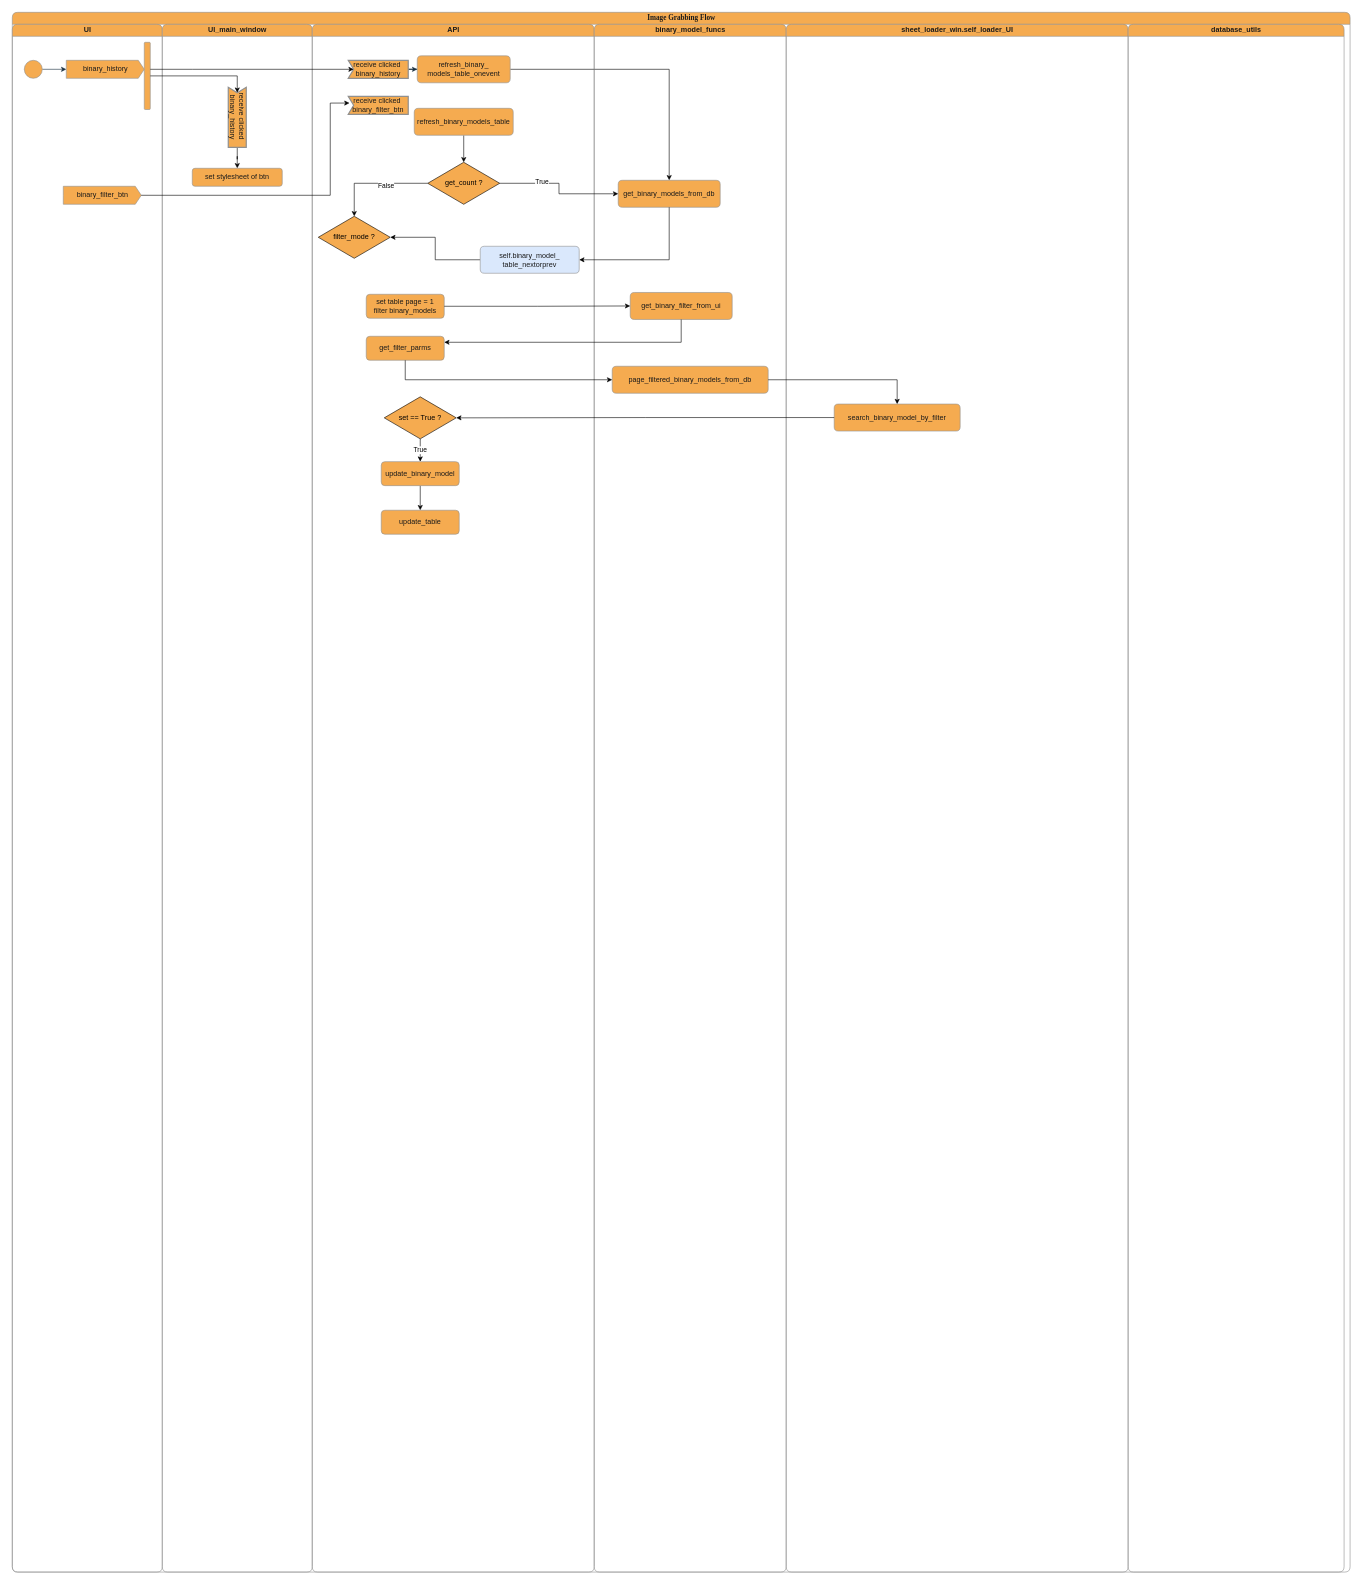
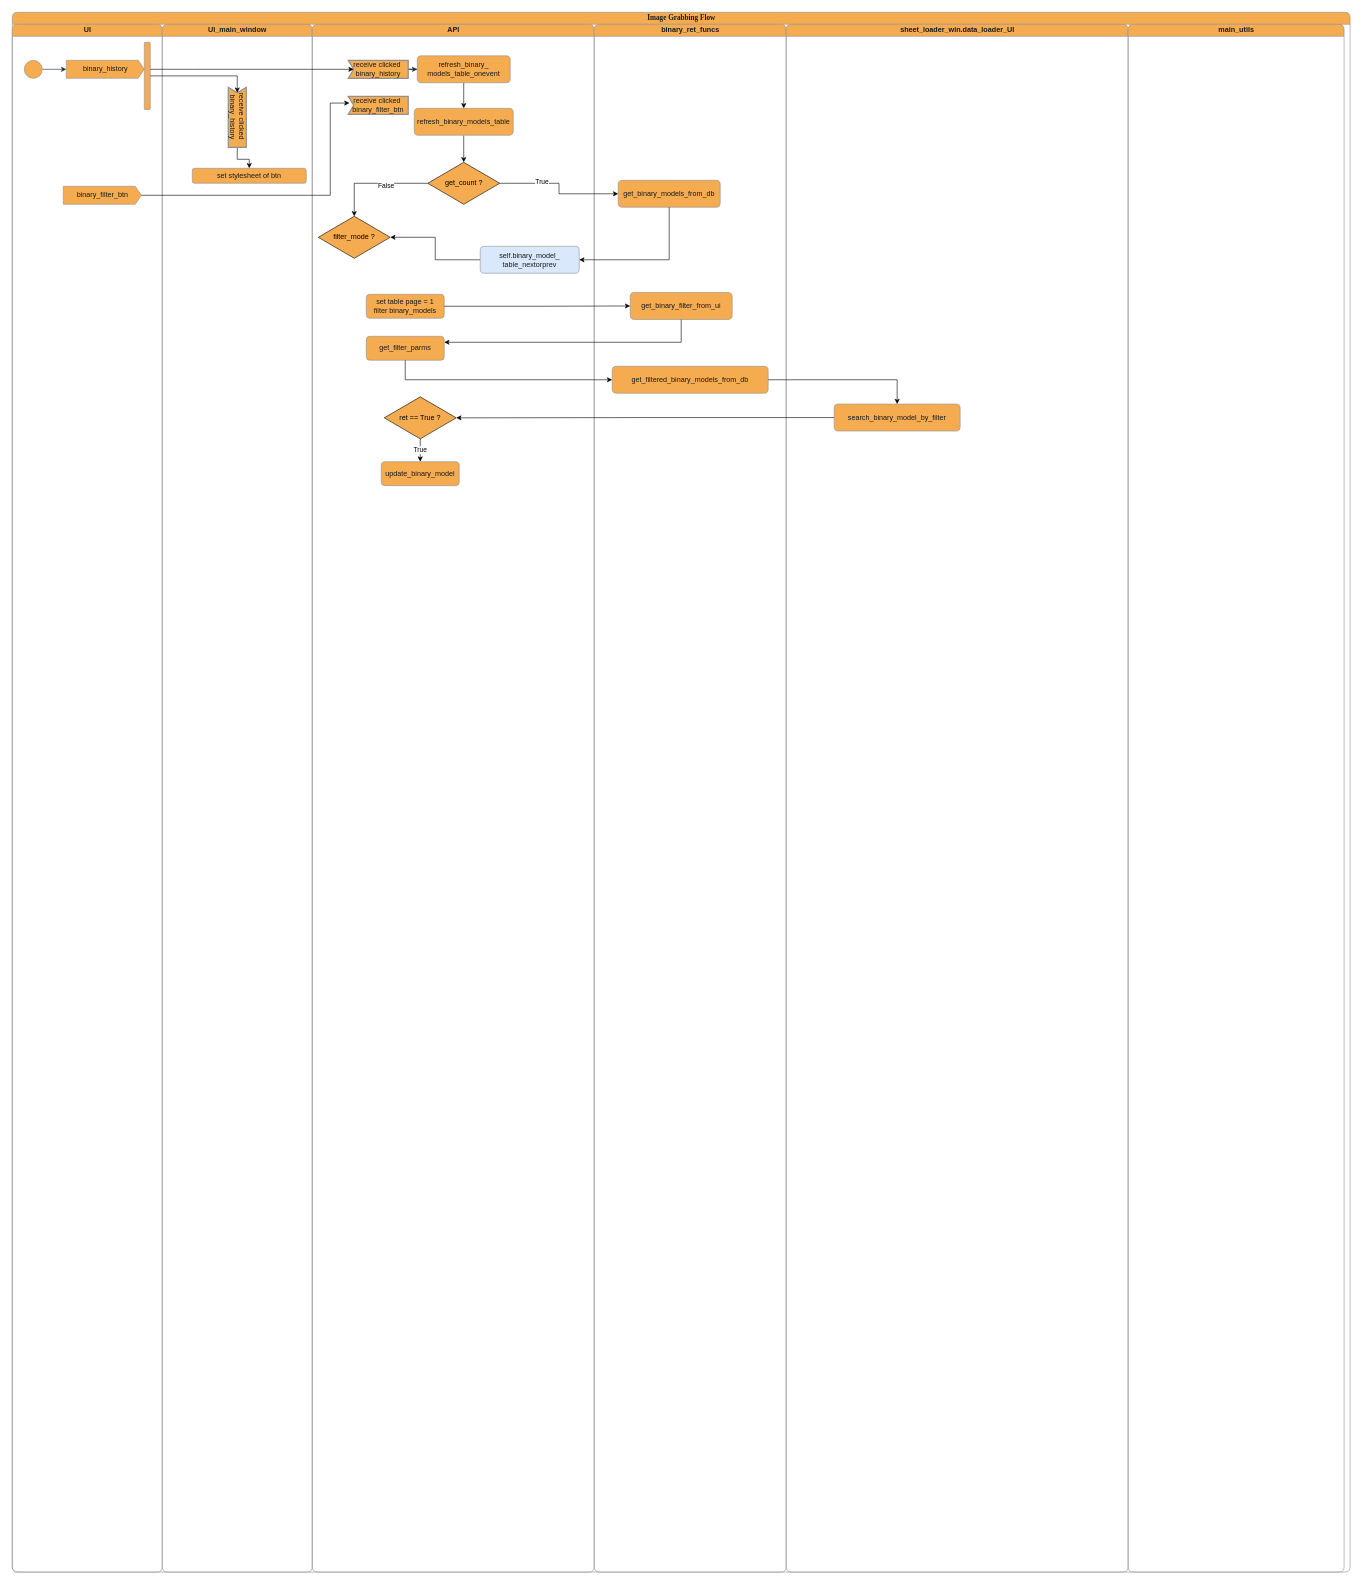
  <mxCell id="0" />
  <mxCell id="1" parent="0" />
  <mxCell id="2" value="Image Grabbing Flow" style="swimlane;html=1;childLayout=stackLayout;startSize=20;rounded=1;shadow=0;comic=0;labelBackgroundColor=none;strokeWidth=1;fontFamily=Verdana;fontSize=12;align=center;fillColor=#F5AB50;strokeColor=#909090;fontColor=#1A1A1A;" parent="1" vertex="1"><mxGeometry x="20" y="20" width="2230" height="2600" as="geometry" /></mxCell>
  <mxCell id="3" value="UI" style="swimlane;html=1;startSize=20;labelBackgroundColor=none;fillColor=#F5AB50;strokeColor=#909090;fontColor=#1A1A1A;rounded=1;" parent="2" vertex="1"><mxGeometry y="20" width="250" height="2580" as="geometry"><mxRectangle y="20" width="40" height="2770" as="alternateBounds" /></mxGeometry></mxCell>
  <mxCell id="4" style="edgeStyle=orthogonalEdgeStyle;rounded=1;orthogonalLoop=1;jettySize=auto;html=1;strokeColor=#182E3E;fontColor=default;labelBackgroundColor=none;" parent="3" source="5" target="6" edge="1"><mxGeometry relative="1" as="geometry"><Array as="points"><mxPoint x="90" y="75" /></Array></mxGeometry></mxCell>
  <mxCell id="5" value="" style="ellipse;whiteSpace=wrap;html=1;rounded=1;shadow=0;comic=0;labelBackgroundColor=none;strokeWidth=1;fillColor=#F5AB50;fontFamily=Verdana;fontSize=12;align=center;strokeColor=#909090;fontColor=#1A1A1A;" parent="3" vertex="1"><mxGeometry x="20" y="60" width="30" height="30" as="geometry" /></mxCell>
  <mxCell id="6" value="binary_history" style="html=1;shadow=0;dashed=0;align=center;verticalAlign=middle;shape=mxgraph.arrows2.arrow;dy=0;dx=10;notch=0;labelBackgroundColor=none;fillColor=#F5AB50;strokeColor=#909090;fontColor=#1A1A1A;rounded=1;" parent="3" vertex="1"><mxGeometry x="90" y="60" width="130" height="30" as="geometry" /></mxCell>
  <mxCell id="7" value="" style="whiteSpace=wrap;html=1;rounded=1;shadow=0;comic=0;labelBackgroundColor=none;strokeWidth=1;fillColor=#F5AB50;fontFamily=Verdana;fontSize=12;align=center;rotation=0;direction=north;strokeColor=#909090;fontColor=#1A1A1A;" parent="3" vertex="1"><mxGeometry x="220" y="30" width="10" height="112" as="geometry" /></mxCell>
  <mxCell id="8" value="binary_filter_btn" style="html=1;shadow=0;dashed=0;align=center;verticalAlign=middle;shape=mxgraph.arrows2.arrow;dy=0;dx=10;notch=0;labelBackgroundColor=none;fillColor=#F5AB50;strokeColor=#909090;fontColor=#1A1A1A;rounded=1;" vertex="1" parent="3"><mxGeometry x="85" y="270" width="130" height="30" as="geometry" /></mxCell>
  <mxCell id="9" value="UI_main_window" style="swimlane;html=1;startSize=20;labelBackgroundColor=none;fillColor=#F5AB50;strokeColor=#909090;fontColor=#1A1A1A;rounded=1;" parent="2" vertex="1"><mxGeometry x="250" y="20" width="250" height="2580" as="geometry" /></mxCell>
  <mxCell id="10" style="edgeStyle=orthogonalEdgeStyle;rounded=0;orthogonalLoop=1;jettySize=auto;html=1;" parent="9" source="11" target="12" edge="1"><mxGeometry relative="1" as="geometry" /></mxCell>
  <mxCell id="11" value="receive clicked&amp;nbsp;&lt;br&gt;binary_history" style="html=1;shape=mxgraph.sysml.accEvent;strokeWidth=2;whiteSpace=wrap;align=center;strokeColor=#909090;fontColor=#1A1A1A;fillColor=#F5AB50;labelBackgroundColor=none;rounded=1;rotation=90;" parent="9" vertex="1"><mxGeometry x="75" y="140" width="100" height="30" as="geometry" /></mxCell>
- <mxCell id="12" value="set stylesheet of btn" style="rounded=1;whiteSpace=wrap;html=1;strokeColor=#909090;fontColor=#1A1A1A;fillColor=#F5AB50;labelBackgroundColor=none;" parent="9" vertex="1"><mxGeometry x="50" y="240" width="150" height="30" as="geometry" /></mxCell>
+ <mxCell id="12" value="set stylesheet of btn" style="rounded=1;whiteSpace=wrap;html=1;strokeColor=#909090;fontColor=#1A1A1A;fillColor=#F5AB50;labelBackgroundColor=none;" parent="9" vertex="1"><mxGeometry x="50" y="240" width="190" height="25" as="geometry" /></mxCell>
  <mxCell id="13" value="API" style="swimlane;html=1;startSize=20;labelBackgroundColor=none;fillColor=#F5AB50;strokeColor=#909090;fontColor=#1A1A1A;rounded=1;" parent="2" vertex="1"><mxGeometry x="500" y="20" width="470" height="2580" as="geometry" /></mxCell>
  <mxCell id="14" value="" style="edgeStyle=orthogonalEdgeStyle;rounded=1;orthogonalLoop=1;jettySize=auto;html=1;strokeColor=#182E3E;fontColor=default;labelBackgroundColor=none;" parent="13" source="15" target="17" edge="1"><mxGeometry relative="1" as="geometry" /></mxCell>
  <mxCell id="15" value="receive clicked&amp;nbsp;&lt;br&gt;binary_history" style="html=1;shape=mxgraph.sysml.accEvent;strokeWidth=2;whiteSpace=wrap;align=center;strokeColor=#909090;fontColor=#1A1A1A;fillColor=#F5AB50;labelBackgroundColor=none;rounded=1;" parent="13" vertex="1"><mxGeometry x="60" y="60" width="100" height="30" as="geometry" /></mxCell>
- <mxCell id="16" style="edgeStyle=orthogonalEdgeStyle;rounded=0;orthogonalLoop=1;jettySize=auto;html=1;" edge="1" parent="13" source="17" target="35"><mxGeometry relative="1" as="geometry" /></mxCell>
+ <mxCell id="16" style="edgeStyle=orthogonalEdgeStyle;rounded=0;orthogonalLoop=1;jettySize=auto;html=1;entryX=0.5;entryY=0;entryDx=0;entryDy=0;" edge="1" parent="13" source="17" target="19"><mxGeometry relative="1" as="geometry" /></mxCell>
  <mxCell id="17" value="refresh_binary_&lt;br&gt;models_table_onevent" style="rounded=1;whiteSpace=wrap;html=1;strokeColor=#909090;fontColor=#1A1A1A;fillColor=#F5AB50;labelBackgroundColor=none;" parent="13" vertex="1"><mxGeometry x="175" y="52.5" width="155" height="45" as="geometry" /></mxCell>
  <mxCell id="18" style="edgeStyle=orthogonalEdgeStyle;rounded=0;orthogonalLoop=1;jettySize=auto;html=1;entryX=0.5;entryY=0;entryDx=0;entryDy=0;" edge="1" parent="13" source="19" target="22"><mxGeometry relative="1" as="geometry"><mxPoint x="252.5" y="230" as="targetPoint" /></mxGeometry></mxCell>
  <mxCell id="19" value="refresh_binary_models_table" style="rounded=1;whiteSpace=wrap;html=1;strokeColor=#909090;fontColor=#1A1A1A;fillColor=#F5AB50;labelBackgroundColor=none;" parent="13" vertex="1"><mxGeometry x="170" y="140" width="165" height="45" as="geometry" /></mxCell>
  <mxCell id="20" style="edgeStyle=orthogonalEdgeStyle;rounded=0;orthogonalLoop=1;jettySize=auto;html=1;entryX=0.5;entryY=0;entryDx=0;entryDy=0;" edge="1" parent="13" source="22" target="25"><mxGeometry relative="1" as="geometry"><mxPoint x="90" y="320" as="targetPoint" /></mxGeometry></mxCell>
  <mxCell id="21" value="False" style="edgeLabel;html=1;align=center;verticalAlign=middle;resizable=0;points=[];" vertex="1" connectable="0" parent="20"><mxGeometry x="-0.216" y="3" relative="1" as="geometry"><mxPoint as="offset" /></mxGeometry></mxCell>
  <mxCell id="22" value="get_count ?" style="rhombus;whiteSpace=wrap;html=1;fillColor=#f5ab50;" vertex="1" parent="13"><mxGeometry x="192.5" y="230" width="120" height="70" as="geometry" /></mxCell>
  <mxCell id="23" style="edgeStyle=orthogonalEdgeStyle;rounded=0;orthogonalLoop=1;jettySize=auto;html=1;entryX=1;entryY=0.5;entryDx=0;entryDy=0;" edge="1" parent="13" source="24" target="25"><mxGeometry relative="1" as="geometry" /></mxCell>
  <mxCell id="24" value="self.binary_model_&lt;br&gt;table_nextorprev" style="rounded=1;whiteSpace=wrap;html=1;strokeColor=#909090;fontColor=#1A1A1A;fillColor=#dae8fc;labelBackgroundColor=none;" vertex="1" parent="13"><mxGeometry x="280" y="370" width="165" height="45" as="geometry" /></mxCell>
  <mxCell id="25" value="filter_mode ?" style="rhombus;whiteSpace=wrap;html=1;fillColor=#f5ab50;" vertex="1" parent="13"><mxGeometry x="10" y="320" width="120" height="70" as="geometry" /></mxCell>
  <mxCell id="26" value="set table page = 1&lt;br&gt;filter binary_models" style="rounded=1;whiteSpace=wrap;html=1;strokeColor=#909090;fontColor=#1A1A1A;fillColor=#F5AB50;labelBackgroundColor=none;" vertex="1" parent="13"><mxGeometry x="90" y="450" width="130" height="40" as="geometry" /></mxCell>
  <mxCell id="27" value="get_filter_parms" style="rounded=1;whiteSpace=wrap;html=1;strokeColor=#909090;fontColor=#1A1A1A;fillColor=#F5AB50;labelBackgroundColor=none;" vertex="1" parent="13"><mxGeometry x="90" y="520" width="130" height="40" as="geometry" /></mxCell>
  <mxCell id="28" value="True" style="edgeStyle=orthogonalEdgeStyle;rounded=0;orthogonalLoop=1;jettySize=auto;html=1;" edge="1" parent="13" source="29" target="31"><mxGeometry relative="1" as="geometry" /></mxCell>
- <mxCell id="29" value="set == True ?" style="rhombus;whiteSpace=wrap;html=1;fillColor=#f5ab50;" vertex="1" parent="13"><mxGeometry x="120" y="621" width="120" height="70" as="geometry" /></mxCell>
- <mxCell id="30" style="edgeStyle=orthogonalEdgeStyle;rounded=0;orthogonalLoop=1;jettySize=auto;html=1;" edge="1" parent="13" source="31" target="32"><mxGeometry relative="1" as="geometry" /></mxCell>
+ <mxCell id="29" value="ret == True ?" style="rhombus;whiteSpace=wrap;html=1;fillColor=#f5ab50;" vertex="1" parent="13"><mxGeometry x="120" y="621" width="120" height="70" as="geometry" /></mxCell>
  <mxCell id="31" value="update_binary_model" style="rounded=1;whiteSpace=wrap;html=1;strokeColor=#909090;fontColor=#1A1A1A;fillColor=#F5AB50;labelBackgroundColor=none;" vertex="1" parent="13"><mxGeometry x="115" y="729" width="130" height="40" as="geometry" /></mxCell>
- <mxCell id="32" value="update_table" style="rounded=1;whiteSpace=wrap;html=1;strokeColor=#909090;fontColor=#1A1A1A;fillColor=#F5AB50;labelBackgroundColor=none;" vertex="1" parent="13"><mxGeometry x="115" y="810" width="130" height="40" as="geometry" /></mxCell>
  <mxCell id="33" value="receive clicked&amp;nbsp;&lt;br&gt;binary_filter_btn" style="html=1;shape=mxgraph.sysml.accEvent;strokeWidth=2;whiteSpace=wrap;align=center;strokeColor=#909090;fontColor=#1A1A1A;fillColor=#F5AB50;labelBackgroundColor=none;rounded=1;" vertex="1" parent="13"><mxGeometry x="60" y="120" width="100" height="30" as="geometry" /></mxCell>
- <mxCell id="34" value="binary_model_funcs" style="swimlane;html=1;startSize=20;labelBackgroundColor=none;fillColor=#F5AB50;strokeColor=#909090;fontColor=#1A1A1A;rounded=1;" parent="2" vertex="1"><mxGeometry x="970" y="20" width="320" height="2580" as="geometry"><mxRectangle y="20" width="40" height="2770" as="alternateBounds" /></mxGeometry></mxCell>
+ <mxCell id="34" value="binary_ret_funcs" style="swimlane;html=1;startSize=20;labelBackgroundColor=none;fillColor=#F5AB50;strokeColor=#909090;fontColor=#1A1A1A;rounded=1;" parent="2" vertex="1"><mxGeometry x="970" y="20" width="320" height="2580" as="geometry"><mxRectangle y="20" width="40" height="2770" as="alternateBounds" /></mxGeometry></mxCell>
  <mxCell id="35" value="get_binary_models_from_db" style="rounded=1;whiteSpace=wrap;html=1;strokeColor=#909090;fontColor=#1A1A1A;fillColor=#F5AB50;labelBackgroundColor=none;" vertex="1" parent="34"><mxGeometry x="40" y="260" width="170" height="45" as="geometry" /></mxCell>
  <mxCell id="36" value="get_binary_filter_from_ui" style="rounded=1;whiteSpace=wrap;html=1;strokeColor=#909090;fontColor=#1A1A1A;fillColor=#F5AB50;labelBackgroundColor=none;" vertex="1" parent="34"><mxGeometry x="60" y="447" width="170" height="45" as="geometry" /></mxCell>
- <mxCell id="37" value="page_filtered_binary_models_from_db" style="rounded=1;whiteSpace=wrap;html=1;strokeColor=#909090;fontColor=#1A1A1A;fillColor=#F5AB50;labelBackgroundColor=none;" vertex="1" parent="34"><mxGeometry x="30" y="570" width="260" height="45" as="geometry" /></mxCell>
- <mxCell id="38" value="sheet_loader_win.self_loader_UI" style="swimlane;html=1;startSize=20;labelBackgroundColor=none;fillColor=#F5AB50;strokeColor=#909090;fontColor=#1A1A1A;rounded=1;" parent="2" vertex="1"><mxGeometry x="1290" y="20" width="570" height="2580" as="geometry" /></mxCell>
+ <mxCell id="37" value="get_filtered_binary_models_from_db" style="rounded=1;whiteSpace=wrap;html=1;strokeColor=#909090;fontColor=#1A1A1A;fillColor=#F5AB50;labelBackgroundColor=none;" vertex="1" parent="34"><mxGeometry x="30" y="570" width="260" height="45" as="geometry" /></mxCell>
+ <mxCell id="38" value="sheet_loader_win.data_loader_UI" style="swimlane;html=1;startSize=20;labelBackgroundColor=none;fillColor=#F5AB50;strokeColor=#909090;fontColor=#1A1A1A;rounded=1;" parent="2" vertex="1"><mxGeometry x="1290" y="20" width="570" height="2580" as="geometry" /></mxCell>
  <mxCell id="39" value="search_binary_model_by_filter" style="rounded=1;whiteSpace=wrap;html=1;strokeColor=#909090;fontColor=#1A1A1A;fillColor=#F5AB50;labelBackgroundColor=none;" vertex="1" parent="38"><mxGeometry x="80" y="633" width="210" height="45" as="geometry" /></mxCell>
- <mxCell id="40" value="database_utils" style="swimlane;html=1;startSize=20;labelBackgroundColor=none;fillColor=#F5AB50;strokeColor=#909090;fontColor=#1A1A1A;rounded=1;" parent="2" vertex="1"><mxGeometry x="1860" y="20" width="360" height="2580" as="geometry" /></mxCell>
+ <mxCell id="40" value="main_utils" style="swimlane;html=1;startSize=20;labelBackgroundColor=none;fillColor=#F5AB50;strokeColor=#909090;fontColor=#1A1A1A;rounded=1;" parent="2" vertex="1"><mxGeometry x="1860" y="20" width="360" height="2580" as="geometry" /></mxCell>
  <mxCell id="41" style="edgeStyle=orthogonalEdgeStyle;rounded=0;orthogonalLoop=1;jettySize=auto;html=1;entryX=0;entryY=0.5;entryDx=9;entryDy=0;entryPerimeter=0;" parent="2" source="7" target="15" edge="1"><mxGeometry relative="1" as="geometry"><Array as="points"><mxPoint x="300" y="95" /><mxPoint x="300" y="95" /></Array></mxGeometry></mxCell>
  <mxCell id="42" style="edgeStyle=orthogonalEdgeStyle;rounded=0;orthogonalLoop=1;jettySize=auto;html=1;entryX=0;entryY=0.5;entryDx=9;entryDy=0;entryPerimeter=0;" parent="2" source="7" target="11" edge="1"><mxGeometry relative="1" as="geometry"><Array as="points"><mxPoint x="375" y="106" /></Array></mxGeometry></mxCell>
  <mxCell id="43" style="edgeStyle=orthogonalEdgeStyle;rounded=0;orthogonalLoop=1;jettySize=auto;html=1;entryX=0;entryY=0.5;entryDx=0;entryDy=0;" edge="1" parent="2" source="22" target="35"><mxGeometry relative="1" as="geometry" /></mxCell>
  <mxCell id="44" value="True" style="edgeLabel;html=1;align=center;verticalAlign=middle;resizable=0;points=[];" vertex="1" connectable="0" parent="43"><mxGeometry x="-0.35" y="3" relative="1" as="geometry"><mxPoint as="offset" /></mxGeometry></mxCell>
  <mxCell id="45" style="edgeStyle=orthogonalEdgeStyle;rounded=0;orthogonalLoop=1;jettySize=auto;html=1;entryX=1;entryY=0.5;entryDx=0;entryDy=0;" edge="1" parent="2" source="35" target="24"><mxGeometry relative="1" as="geometry"><Array as="points"><mxPoint x="1095" y="413" /></Array></mxGeometry></mxCell>
  <mxCell id="46" style="edgeStyle=orthogonalEdgeStyle;rounded=0;orthogonalLoop=1;jettySize=auto;html=1;entryX=0;entryY=0.5;entryDx=0;entryDy=0;" edge="1" parent="2" source="26" target="36"><mxGeometry relative="1" as="geometry" /></mxCell>
  <mxCell id="47" style="edgeStyle=orthogonalEdgeStyle;rounded=0;orthogonalLoop=1;jettySize=auto;html=1;entryX=1;entryY=0.25;entryDx=0;entryDy=0;" edge="1" parent="2" source="36" target="27"><mxGeometry relative="1" as="geometry"><Array as="points"><mxPoint x="1115" y="550" /></Array></mxGeometry></mxCell>
  <mxCell id="48" style="edgeStyle=orthogonalEdgeStyle;rounded=0;orthogonalLoop=1;jettySize=auto;html=1;entryX=0;entryY=0.5;entryDx=0;entryDy=0;" edge="1" parent="2" source="27" target="37"><mxGeometry relative="1" as="geometry"><Array as="points"><mxPoint x="655" y="613" /></Array></mxGeometry></mxCell>
  <mxCell id="49" style="edgeStyle=orthogonalEdgeStyle;rounded=0;orthogonalLoop=1;jettySize=auto;html=1;entryX=0.5;entryY=0;entryDx=0;entryDy=0;" edge="1" parent="2" source="37" target="39"><mxGeometry relative="1" as="geometry" /></mxCell>
  <mxCell id="50" style="edgeStyle=orthogonalEdgeStyle;rounded=0;orthogonalLoop=1;jettySize=auto;html=1;" edge="1" parent="2" source="39" target="29"><mxGeometry relative="1" as="geometry"><mxPoint x="760" y="675.5" as="targetPoint" /></mxGeometry></mxCell>
  <mxCell id="51" style="edgeStyle=orthogonalEdgeStyle;rounded=0;orthogonalLoop=1;jettySize=auto;html=1;entryX=0.02;entryY=0.375;entryDx=0;entryDy=0;entryPerimeter=0;" edge="1" parent="2" source="8" target="33"><mxGeometry relative="1" as="geometry"><mxPoint x="160" y="420" as="targetPoint" /><Array as="points"><mxPoint x="530" y="305" /><mxPoint x="530" y="151" /></Array></mxGeometry></mxCell>
